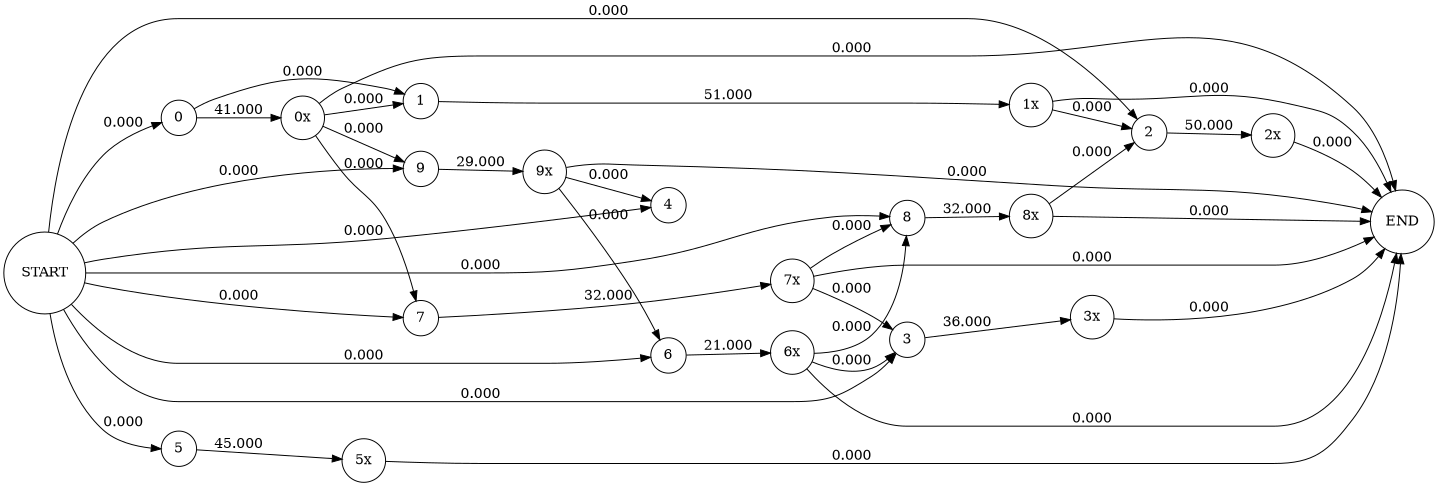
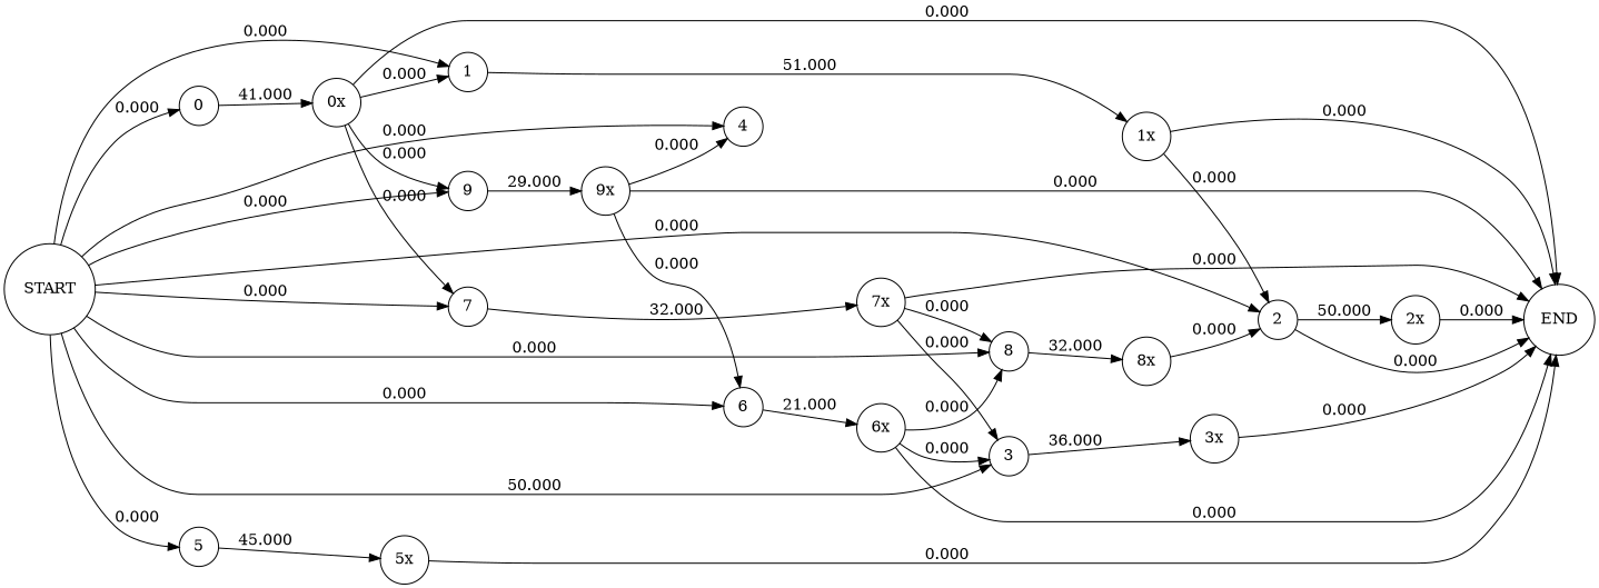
  digraph {
    rankdir=LR
    node [shape=circle]
    0
    "0x"
    END
    7
    9
    1
    "7x"
    "9x"
    "1x"
    "5x"
    START
    8
    4
    5
    2
    3
    6
    "8x"
    "2x"
    "3x"
    "6x"
    0 -> "0x" [label=41.000]
    "0x" -> END [label=0.000]
    "0x" -> 7 [label=0.000]
    "0x" -> 9 [label=0.000]
    "0x" -> 1 [label=0.000]
    7 -> "7x" [label=32.000]
    9 -> "9x" [label=29.000]
    1 -> "1x" [label=51.000]
    "7x" -> END [label=0.000]
    "7x" -> 8 [label=0.000]
    "7x" -> 3 [label=0.000]
    "9x" -> END [label=0.000]
    "9x" -> 4 [label=0.000]
    "9x" -> 6 [label=0.000]
    "1x" -> END [label=0.000]
    "1x" -> 2 [label=0.000]
    "5x" -> END [label=0.000]
    START -> 0 [label=0.000]
    START -> 7 [label=0.000]
    START -> 9 [label=0.000]
-   0 -> 1 [label=0.000]
+   START -> 1 [label=0.000]
    START -> 8 [label=0.000]
    START -> 4 [label=0.000]
    START -> 5 [label=0.000]
    START -> 2 [label=0.000]
-   START -> 3 [label=0.000]
+   START -> 3 [label=50.000]
    START -> 6 [label=0.000]
    8 -> "8x" [label=32.000]
    5 -> "5x" [label=45.000]
    2 -> "2x" [label=50.000]
    3 -> "3x" [label=36.000]
    6 -> "6x" [label=21.000]
-   "8x" -> END [label=0.000]
+   2 -> END [label=0.000]
    "8x" -> 2 [label=0.000]
    "2x" -> END [label=0.000]
    "3x" -> END [label=0.000]
    "6x" -> END [label=0.000]
    "6x" -> 8 [label=0.000]
    "6x" -> 3 [label=0.000]
  }
